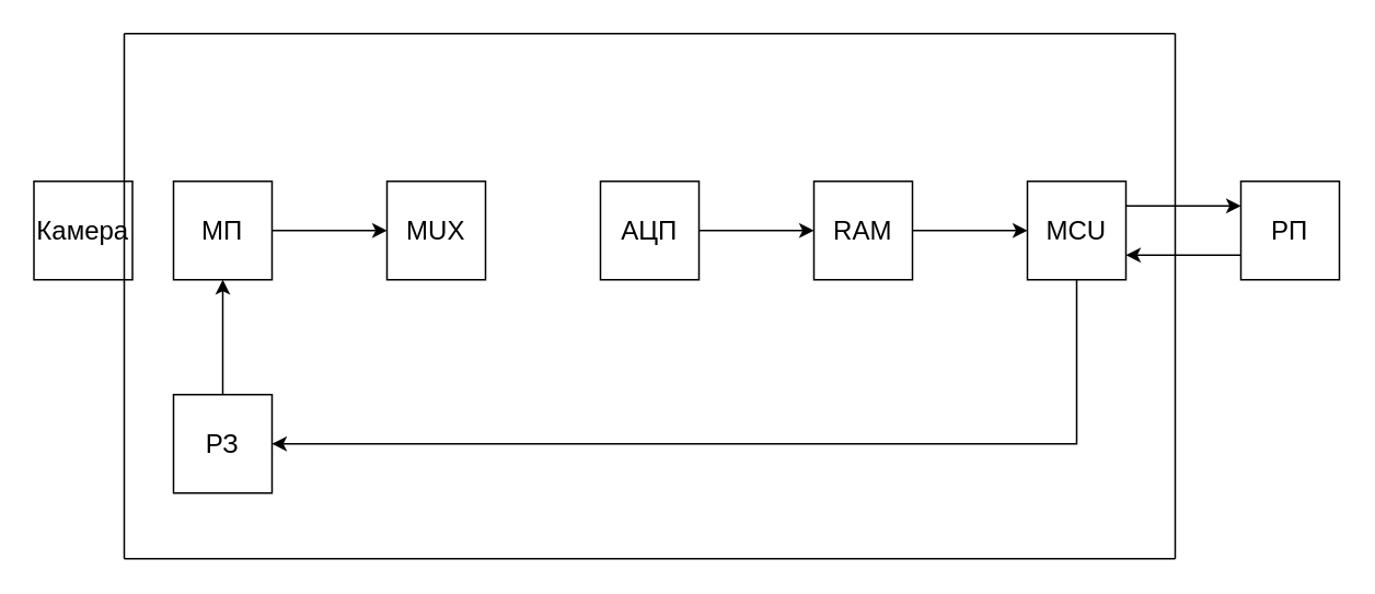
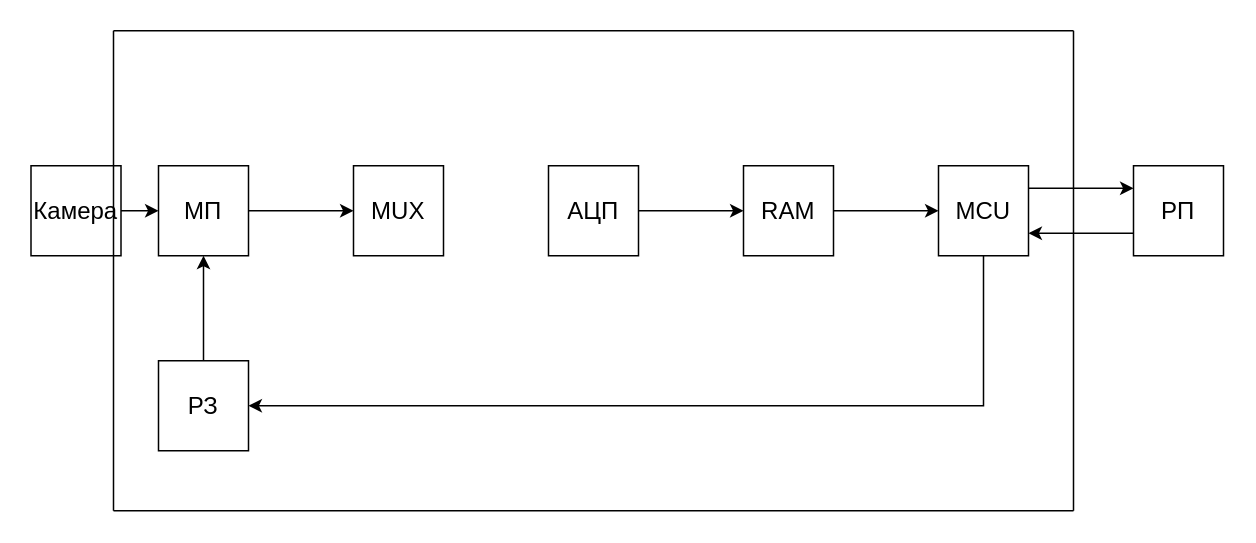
  <mxCell id="0" />
  <mxCell id="1" parent="0" />
+ <mxCell id="2" style="edgeStyle=orthogonalEdgeStyle;rounded=0;orthogonalLoop=1;jettySize=auto;html=1;entryX=0;entryY=0.5;entryDx=0;entryDy=0;" edge="1" parent="1" source="3" target="5"><mxGeometry relative="1" as="geometry" /></mxCell>
  <mxCell id="3" value="&lt;font size=&quot;3&quot;&gt;Камера&lt;/font&gt;" style="rounded=0;whiteSpace=wrap;html=1;" vertex="1" parent="1"><mxGeometry x="20" y="110" width="60" height="60" as="geometry" /></mxCell>
  <mxCell id="4" style="edgeStyle=orthogonalEdgeStyle;rounded=0;orthogonalLoop=1;jettySize=auto;html=1;entryX=0;entryY=0.5;entryDx=0;entryDy=0;" edge="1" parent="1" source="5" target="6"><mxGeometry relative="1" as="geometry" /></mxCell>
  <mxCell id="5" value="&lt;font size=&quot;3&quot;&gt;МП&lt;/font&gt;" style="rounded=0;whiteSpace=wrap;html=1;" vertex="1" parent="1"><mxGeometry x="105" y="110" width="60" height="60" as="geometry" /></mxCell>
  <mxCell id="6" value="&lt;font size=&quot;3&quot;&gt;MUX&lt;/font&gt;" style="rounded=0;whiteSpace=wrap;html=1;" vertex="1" parent="1"><mxGeometry x="235" y="110" width="60" height="60" as="geometry" /></mxCell>
  <mxCell id="7" style="edgeStyle=orthogonalEdgeStyle;rounded=0;orthogonalLoop=1;jettySize=auto;html=1;entryX=0.5;entryY=1;entryDx=0;entryDy=0;" edge="1" parent="1" source="8" target="5"><mxGeometry relative="1" as="geometry" /></mxCell>
  <mxCell id="8" value="&lt;font size=&quot;3&quot;&gt;РЗ&lt;/font&gt;" style="rounded=0;whiteSpace=wrap;html=1;" vertex="1" parent="1"><mxGeometry x="105" y="240" width="60" height="60" as="geometry" /></mxCell>
  <mxCell id="9" style="edgeStyle=orthogonalEdgeStyle;rounded=0;orthogonalLoop=1;jettySize=auto;html=1;entryX=0;entryY=0.5;entryDx=0;entryDy=0;" edge="1" parent="1" source="10" target="12"><mxGeometry relative="1" as="geometry" /></mxCell>
  <mxCell id="10" value="&lt;font size=&quot;3&quot;&gt;АЦП&lt;/font&gt;" style="rounded=0;whiteSpace=wrap;html=1;" vertex="1" parent="1"><mxGeometry x="365" y="110" width="60" height="60" as="geometry" /></mxCell>
  <mxCell id="11" style="edgeStyle=orthogonalEdgeStyle;rounded=0;orthogonalLoop=1;jettySize=auto;html=1;entryX=0;entryY=0.5;entryDx=0;entryDy=0;" edge="1" parent="1" source="12" target="15"><mxGeometry relative="1" as="geometry" /></mxCell>
  <mxCell id="12" value="&lt;font size=&quot;3&quot;&gt;RAM&lt;/font&gt;" style="rounded=0;whiteSpace=wrap;html=1;" vertex="1" parent="1"><mxGeometry x="495" y="110" width="60" height="60" as="geometry" /></mxCell>
  <mxCell id="13" style="edgeStyle=orthogonalEdgeStyle;rounded=0;orthogonalLoop=1;jettySize=auto;html=1;entryX=1;entryY=0.5;entryDx=0;entryDy=0;" edge="1" parent="1" source="15" target="8"><mxGeometry relative="1" as="geometry"><Array as="points"><mxPoint x="655" y="270" /></Array></mxGeometry></mxCell>
  <mxCell id="14" style="edgeStyle=orthogonalEdgeStyle;rounded=0;orthogonalLoop=1;jettySize=auto;html=1;entryX=0;entryY=0.25;entryDx=0;entryDy=0;exitX=1;exitY=0.25;exitDx=0;exitDy=0;" edge="1" parent="1" source="15" target="17"><mxGeometry relative="1" as="geometry" /></mxCell>
  <mxCell id="15" value="&lt;font size=&quot;3&quot;&gt;MCU&lt;/font&gt;" style="rounded=0;whiteSpace=wrap;html=1;" vertex="1" parent="1"><mxGeometry x="625" y="110" width="60" height="60" as="geometry" /></mxCell>
  <mxCell id="16" style="edgeStyle=orthogonalEdgeStyle;rounded=0;orthogonalLoop=1;jettySize=auto;html=1;entryX=1;entryY=0.75;entryDx=0;entryDy=0;exitX=0;exitY=0.75;exitDx=0;exitDy=0;" edge="1" parent="1" source="17" target="15"><mxGeometry relative="1" as="geometry" /></mxCell>
  <mxCell id="17" value="&lt;font size=&quot;3&quot;&gt;РП&lt;/font&gt;" style="rounded=0;whiteSpace=wrap;html=1;" vertex="1" parent="1"><mxGeometry x="755" y="110" width="60" height="60" as="geometry" /></mxCell>
  <mxCell id="18" value="" style="endArrow=none;html=1;rounded=0;" edge="1" parent="1"><mxGeometry width="50" height="50" relative="1" as="geometry"><mxPoint x="75" y="20" as="sourcePoint" /><mxPoint x="75" y="340" as="targetPoint" /></mxGeometry></mxCell>
  <mxCell id="19" value="" style="endArrow=none;html=1;rounded=0;" edge="1" parent="1"><mxGeometry width="50" height="50" relative="1" as="geometry"><mxPoint x="75" y="340" as="sourcePoint" /><mxPoint x="715" y="340" as="targetPoint" /></mxGeometry></mxCell>
  <mxCell id="20" value="" style="endArrow=none;html=1;rounded=0;" edge="1" parent="1"><mxGeometry width="50" height="50" relative="1" as="geometry"><mxPoint x="715" y="340" as="sourcePoint" /><mxPoint x="715" y="20" as="targetPoint" /></mxGeometry></mxCell>
  <mxCell id="21" value="" style="endArrow=none;html=1;rounded=0;" edge="1" parent="1"><mxGeometry width="50" height="50" relative="1" as="geometry"><mxPoint x="75" y="20" as="sourcePoint" /><mxPoint x="715" y="20" as="targetPoint" /></mxGeometry></mxCell>
